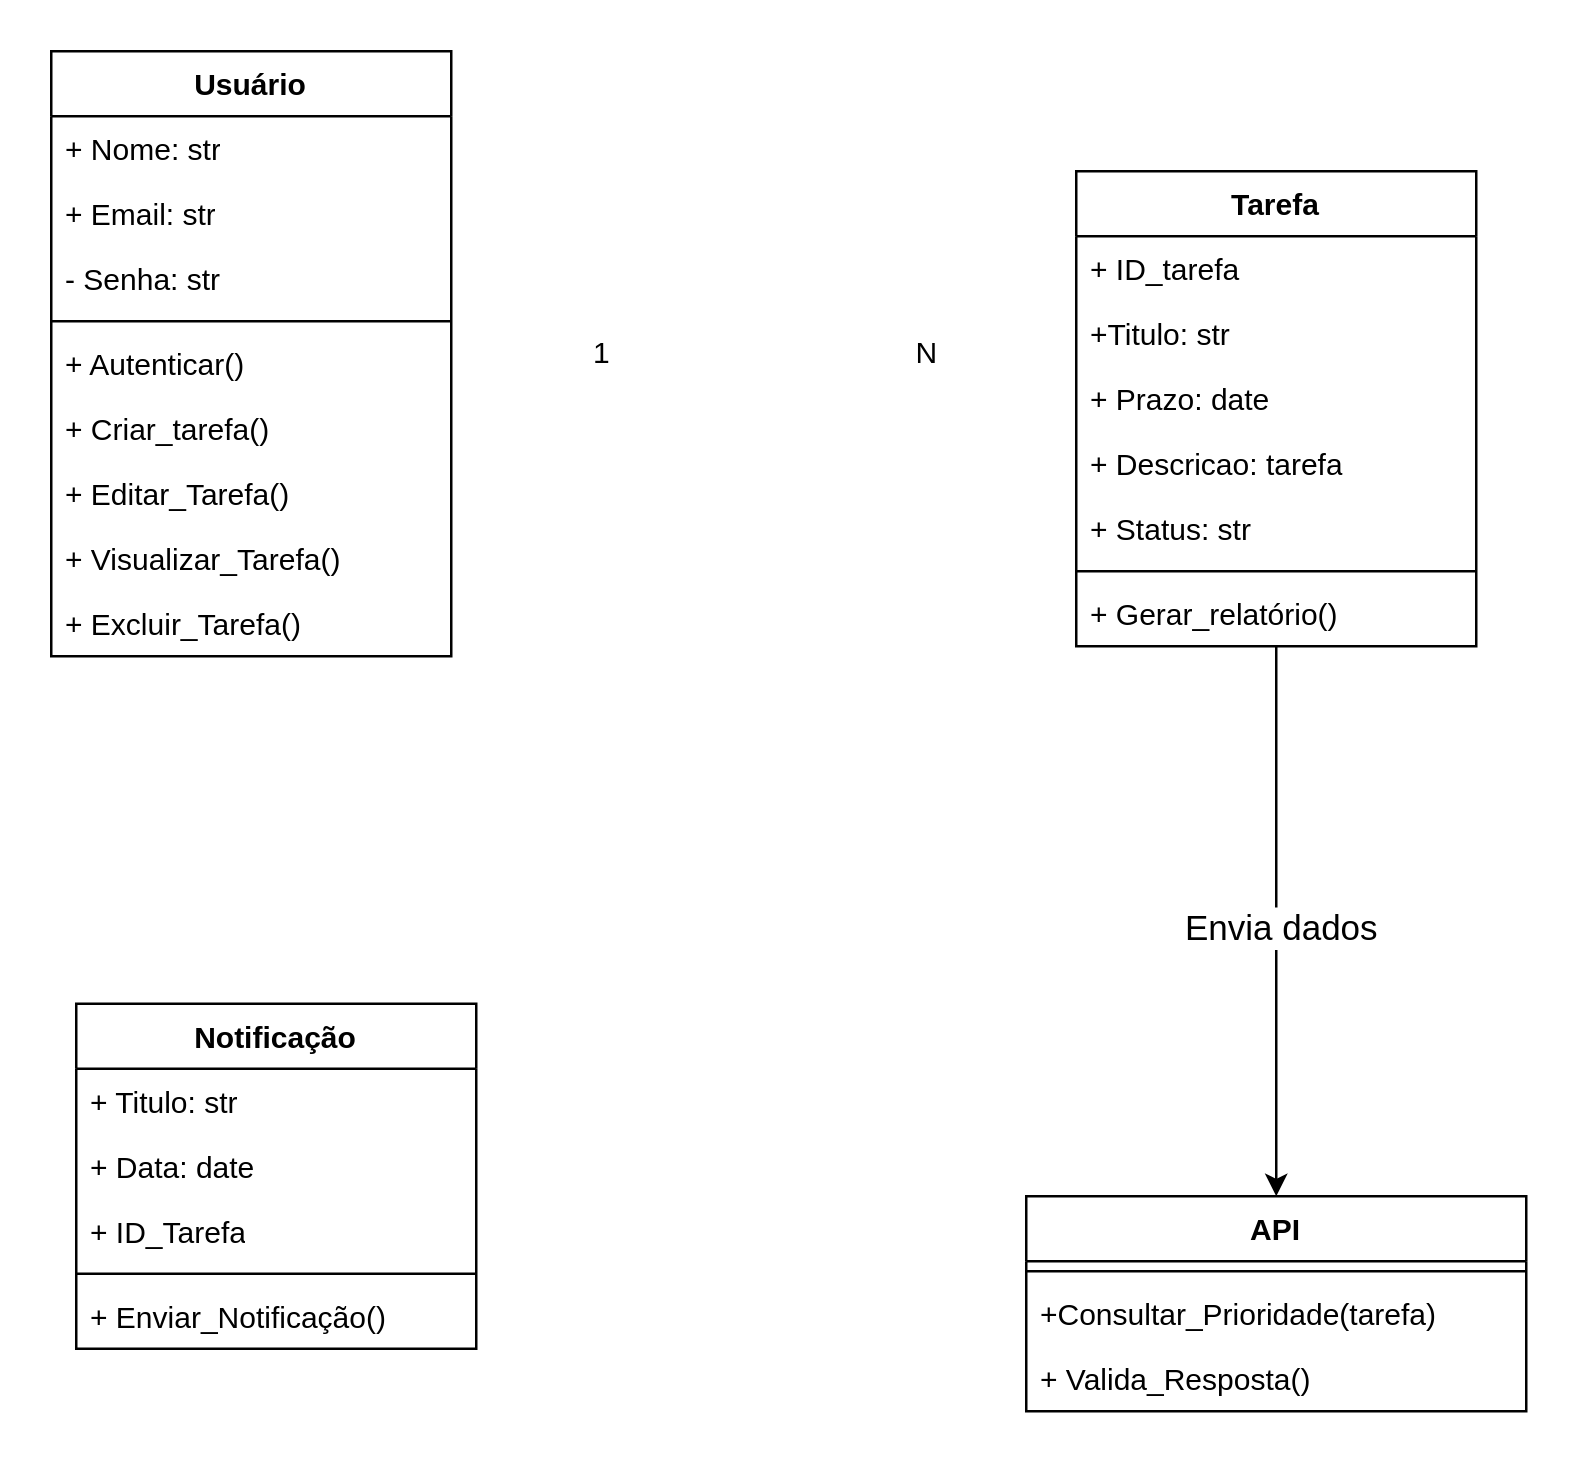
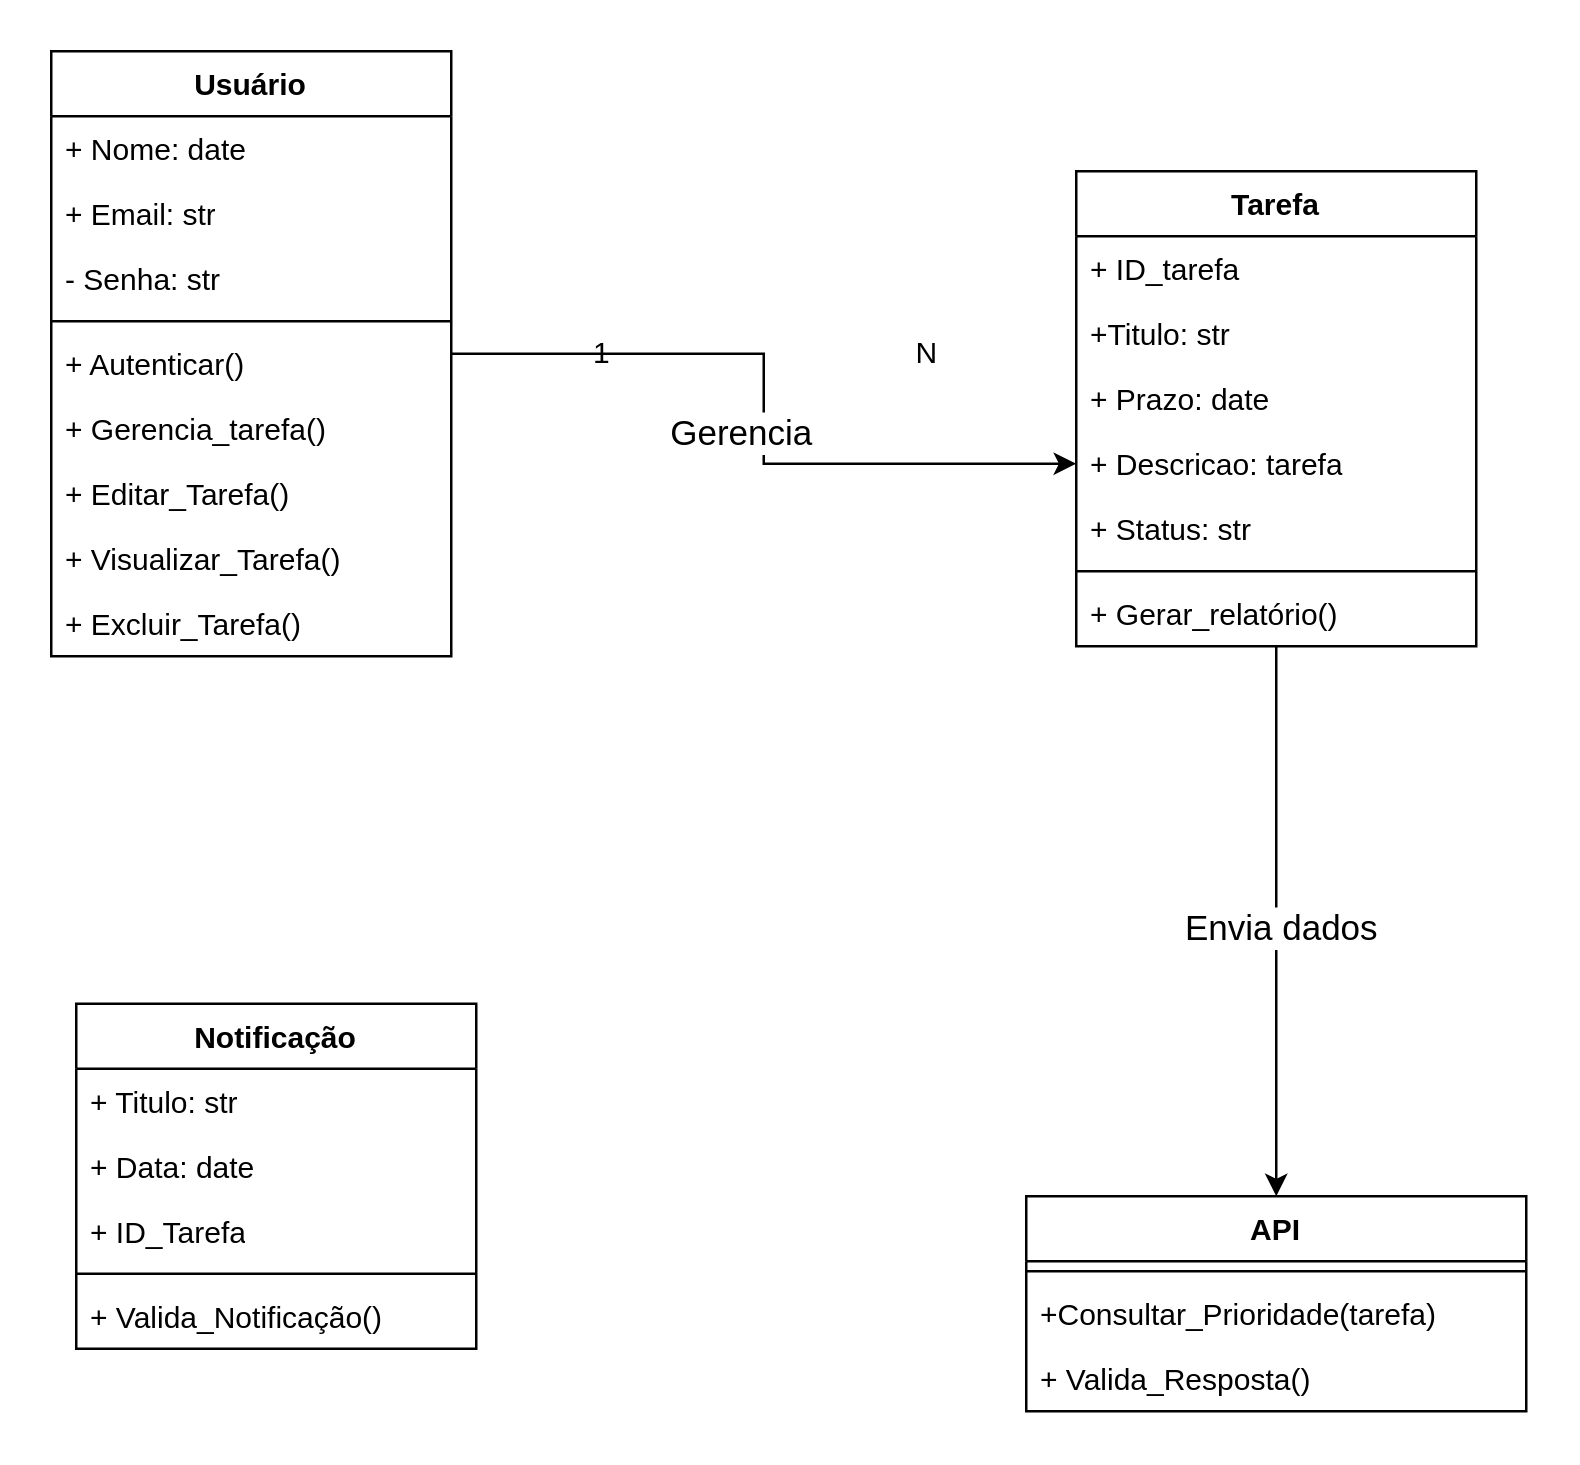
  <mxCell id="0" />
  <mxCell id="1" parent="0" />
+ <mxCell id="2" style="edgeStyle=orthogonalEdgeStyle;rounded=0;orthogonalLoop=1;jettySize=auto;html=1;entryX=0;entryY=0.5;entryDx=0;entryDy=0;" edge="1" parent="1" source="4" target="18"><mxGeometry relative="1" as="geometry" /></mxCell>
+ <mxCell id="3" value="&lt;font style=&quot;font-size: 14px;&quot;&gt;Gerencia&lt;/font&gt;" style="edgeLabel;html=1;align=center;verticalAlign=middle;resizable=0;points=[];" connectable="0" vertex="1" parent="2"><mxGeometry x="0.19" y="-3" relative="1" as="geometry"><mxPoint x="-16" y="-16" as="offset" /></mxGeometry></mxCell>
  <mxCell id="4" value="Usuário" style="swimlane;fontStyle=1;align=center;verticalAlign=top;childLayout=stackLayout;horizontal=1;startSize=26;horizontalStack=0;resizeParent=1;resizeParentMax=0;resizeLast=0;collapsible=1;marginBottom=0;whiteSpace=wrap;html=1;" vertex="1" parent="1"><mxGeometry x="20" y="20" width="160" height="242" as="geometry" /></mxCell>
- <mxCell id="5" value="+ Nome: str" style="text;strokeColor=none;fillColor=none;align=left;verticalAlign=top;spacingLeft=4;spacingRight=4;overflow=hidden;rotatable=0;points=[[0,0.5],[1,0.5]];portConstraint=eastwest;whiteSpace=wrap;html=1;" vertex="1" parent="4"><mxGeometry y="26" width="160" height="26" as="geometry" /></mxCell>
+ <mxCell id="5" value="+ Nome: date" style="text;strokeColor=none;fillColor=none;align=left;verticalAlign=top;spacingLeft=4;spacingRight=4;overflow=hidden;rotatable=0;points=[[0,0.5],[1,0.5]];portConstraint=eastwest;whiteSpace=wrap;html=1;" vertex="1" parent="4"><mxGeometry y="26" width="160" height="26" as="geometry" /></mxCell>
  <mxCell id="6" value="+ Email: str" style="text;strokeColor=none;fillColor=none;align=left;verticalAlign=top;spacingLeft=4;spacingRight=4;overflow=hidden;rotatable=0;points=[[0,0.5],[1,0.5]];portConstraint=eastwest;whiteSpace=wrap;html=1;" vertex="1" parent="4"><mxGeometry y="52" width="160" height="26" as="geometry" /></mxCell>
  <mxCell id="7" value="- Senha: str" style="text;strokeColor=none;fillColor=none;align=left;verticalAlign=top;spacingLeft=4;spacingRight=4;overflow=hidden;rotatable=0;points=[[0,0.5],[1,0.5]];portConstraint=eastwest;whiteSpace=wrap;html=1;" vertex="1" parent="4"><mxGeometry y="78" width="160" height="26" as="geometry" /></mxCell>
  <mxCell id="8" value="" style="line;strokeWidth=1;fillColor=none;align=left;verticalAlign=middle;spacingTop=-1;spacingLeft=3;spacingRight=3;rotatable=0;labelPosition=right;points=[];portConstraint=eastwest;strokeColor=inherit;" vertex="1" parent="4"><mxGeometry y="104" width="160" height="8" as="geometry" /></mxCell>
  <mxCell id="9" value="+ Autenticar()" style="text;strokeColor=none;fillColor=none;align=left;verticalAlign=top;spacingLeft=4;spacingRight=4;overflow=hidden;rotatable=0;points=[[0,0.5],[1,0.5]];portConstraint=eastwest;whiteSpace=wrap;html=1;" vertex="1" parent="4"><mxGeometry y="112" width="160" height="26" as="geometry" /></mxCell>
- <mxCell id="10" value="+ Criar_tarefa()" style="text;strokeColor=none;fillColor=none;align=left;verticalAlign=top;spacingLeft=4;spacingRight=4;overflow=hidden;rotatable=0;points=[[0,0.5],[1,0.5]];portConstraint=eastwest;whiteSpace=wrap;html=1;" vertex="1" parent="4"><mxGeometry y="138" width="160" height="26" as="geometry" /></mxCell>
+ <mxCell id="10" value="+ Gerencia_tarefa()" style="text;strokeColor=none;fillColor=none;align=left;verticalAlign=top;spacingLeft=4;spacingRight=4;overflow=hidden;rotatable=0;points=[[0,0.5],[1,0.5]];portConstraint=eastwest;whiteSpace=wrap;html=1;" vertex="1" parent="4"><mxGeometry y="138" width="160" height="26" as="geometry" /></mxCell>
  <mxCell id="11" value="+ Editar_Tarefa()" style="text;strokeColor=none;fillColor=none;align=left;verticalAlign=top;spacingLeft=4;spacingRight=4;overflow=hidden;rotatable=0;points=[[0,0.5],[1,0.5]];portConstraint=eastwest;whiteSpace=wrap;html=1;" vertex="1" parent="4"><mxGeometry y="164" width="160" height="26" as="geometry" /></mxCell>
  <mxCell id="12" value="+ Visualizar_Tarefa()" style="text;strokeColor=none;fillColor=none;align=left;verticalAlign=top;spacingLeft=4;spacingRight=4;overflow=hidden;rotatable=0;points=[[0,0.5],[1,0.5]];portConstraint=eastwest;whiteSpace=wrap;html=1;" vertex="1" parent="4"><mxGeometry y="190" width="160" height="26" as="geometry" /></mxCell>
  <mxCell id="13" value="+ Excluir_Tarefa()" style="text;strokeColor=none;fillColor=none;align=left;verticalAlign=top;spacingLeft=4;spacingRight=4;overflow=hidden;rotatable=0;points=[[0,0.5],[1,0.5]];portConstraint=eastwest;whiteSpace=wrap;html=1;" vertex="1" parent="4"><mxGeometry y="216" width="160" height="26" as="geometry" /></mxCell>
  <mxCell id="14" value="Tarefa" style="swimlane;fontStyle=1;align=center;verticalAlign=top;childLayout=stackLayout;horizontal=1;startSize=26;horizontalStack=0;resizeParent=1;resizeParentMax=0;resizeLast=0;collapsible=1;marginBottom=0;whiteSpace=wrap;html=1;" vertex="1" parent="1"><mxGeometry x="430" y="68" width="160" height="190" as="geometry" /></mxCell>
  <mxCell id="15" value="+ ID_tarefa" style="text;strokeColor=none;fillColor=none;align=left;verticalAlign=top;spacingLeft=4;spacingRight=4;overflow=hidden;rotatable=0;points=[[0,0.5],[1,0.5]];portConstraint=eastwest;whiteSpace=wrap;html=1;" vertex="1" parent="14"><mxGeometry y="26" width="160" height="26" as="geometry" /></mxCell>
  <mxCell id="16" value="+Titulo: str" style="text;strokeColor=none;fillColor=none;align=left;verticalAlign=top;spacingLeft=4;spacingRight=4;overflow=hidden;rotatable=0;points=[[0,0.5],[1,0.5]];portConstraint=eastwest;whiteSpace=wrap;html=1;" vertex="1" parent="14"><mxGeometry y="52" width="160" height="26" as="geometry" /></mxCell>
  <mxCell id="17" value="+ Prazo: date" style="text;strokeColor=none;fillColor=none;align=left;verticalAlign=top;spacingLeft=4;spacingRight=4;overflow=hidden;rotatable=0;points=[[0,0.5],[1,0.5]];portConstraint=eastwest;whiteSpace=wrap;html=1;" vertex="1" parent="14"><mxGeometry y="78" width="160" height="26" as="geometry" /></mxCell>
  <mxCell id="18" value="+ Descricao: tarefa" style="text;strokeColor=none;fillColor=none;align=left;verticalAlign=top;spacingLeft=4;spacingRight=4;overflow=hidden;rotatable=0;points=[[0,0.5],[1,0.5]];portConstraint=eastwest;whiteSpace=wrap;html=1;" vertex="1" parent="14"><mxGeometry y="104" width="160" height="26" as="geometry" /></mxCell>
  <mxCell id="19" value="+ Status: str&amp;nbsp;" style="text;strokeColor=none;fillColor=none;align=left;verticalAlign=top;spacingLeft=4;spacingRight=4;overflow=hidden;rotatable=0;points=[[0,0.5],[1,0.5]];portConstraint=eastwest;whiteSpace=wrap;html=1;" vertex="1" parent="14"><mxGeometry y="130" width="160" height="26" as="geometry" /></mxCell>
  <mxCell id="20" value="" style="line;strokeWidth=1;fillColor=none;align=left;verticalAlign=middle;spacingTop=-1;spacingLeft=3;spacingRight=3;rotatable=0;labelPosition=right;points=[];portConstraint=eastwest;strokeColor=inherit;" vertex="1" parent="14"><mxGeometry y="156" width="160" height="8" as="geometry" /></mxCell>
  <mxCell id="21" value="+ Gerar_relatório()" style="text;strokeColor=none;fillColor=none;align=left;verticalAlign=top;spacingLeft=4;spacingRight=4;overflow=hidden;rotatable=0;points=[[0,0.5],[1,0.5]];portConstraint=eastwest;whiteSpace=wrap;html=1;" vertex="1" parent="14"><mxGeometry y="164" width="160" height="26" as="geometry" /></mxCell>
  <mxCell id="22" value="1" style="text;html=1;align=center;verticalAlign=middle;resizable=0;points=[];autosize=1;strokeColor=none;fillColor=none;" vertex="1" parent="1"><mxGeometry x="225" y="126" width="30" height="30" as="geometry" /></mxCell>
  <mxCell id="23" value="N" style="text;html=1;align=center;verticalAlign=middle;resizable=0;points=[];autosize=1;strokeColor=none;fillColor=none;" vertex="1" parent="1"><mxGeometry x="355" y="126" width="30" height="30" as="geometry" /></mxCell>
  <mxCell id="24" value="Notificação" style="swimlane;fontStyle=1;align=center;verticalAlign=top;childLayout=stackLayout;horizontal=1;startSize=26;horizontalStack=0;resizeParent=1;resizeParentMax=0;resizeLast=0;collapsible=1;marginBottom=0;whiteSpace=wrap;html=1;" vertex="1" parent="1"><mxGeometry x="30" y="401" width="160" height="138" as="geometry" /></mxCell>
  <mxCell id="25" value="+ Titulo: str" style="text;strokeColor=none;fillColor=none;align=left;verticalAlign=top;spacingLeft=4;spacingRight=4;overflow=hidden;rotatable=0;points=[[0,0.5],[1,0.5]];portConstraint=eastwest;whiteSpace=wrap;html=1;" vertex="1" parent="24"><mxGeometry y="26" width="160" height="26" as="geometry" /></mxCell>
  <mxCell id="26" value="+ Data: date" style="text;strokeColor=none;fillColor=none;align=left;verticalAlign=top;spacingLeft=4;spacingRight=4;overflow=hidden;rotatable=0;points=[[0,0.5],[1,0.5]];portConstraint=eastwest;whiteSpace=wrap;html=1;" vertex="1" parent="24"><mxGeometry y="52" width="160" height="26" as="geometry" /></mxCell>
  <mxCell id="27" value="+ ID_Tarefa" style="text;strokeColor=none;fillColor=none;align=left;verticalAlign=top;spacingLeft=4;spacingRight=4;overflow=hidden;rotatable=0;points=[[0,0.5],[1,0.5]];portConstraint=eastwest;whiteSpace=wrap;html=1;" vertex="1" parent="24"><mxGeometry y="78" width="160" height="26" as="geometry" /></mxCell>
  <mxCell id="28" value="" style="line;strokeWidth=1;fillColor=none;align=left;verticalAlign=middle;spacingTop=-1;spacingLeft=3;spacingRight=3;rotatable=0;labelPosition=right;points=[];portConstraint=eastwest;strokeColor=inherit;" vertex="1" parent="24"><mxGeometry y="104" width="160" height="8" as="geometry" /></mxCell>
- <mxCell id="29" value="+ Enviar_Notificação()" style="text;strokeColor=none;fillColor=none;align=left;verticalAlign=top;spacingLeft=4;spacingRight=4;overflow=hidden;rotatable=0;points=[[0,0.5],[1,0.5]];portConstraint=eastwest;whiteSpace=wrap;html=1;" vertex="1" parent="24"><mxGeometry y="112" width="160" height="26" as="geometry" /></mxCell>
+ <mxCell id="29" value="+ Valida_Notificação()" style="text;strokeColor=none;fillColor=none;align=left;verticalAlign=top;spacingLeft=4;spacingRight=4;overflow=hidden;rotatable=0;points=[[0,0.5],[1,0.5]];portConstraint=eastwest;whiteSpace=wrap;html=1;" vertex="1" parent="24"><mxGeometry y="112" width="160" height="26" as="geometry" /></mxCell>
  <mxCell id="30" value="API" style="swimlane;fontStyle=1;align=center;verticalAlign=top;childLayout=stackLayout;horizontal=1;startSize=26;horizontalStack=0;resizeParent=1;resizeParentMax=0;resizeLast=0;collapsible=1;marginBottom=0;whiteSpace=wrap;html=1;" vertex="1" parent="1"><mxGeometry x="410" y="478" width="200" height="86" as="geometry" /></mxCell>
  <mxCell id="31" value="" style="line;strokeWidth=1;fillColor=none;align=left;verticalAlign=middle;spacingTop=-1;spacingLeft=3;spacingRight=3;rotatable=0;labelPosition=right;points=[];portConstraint=eastwest;strokeColor=inherit;" vertex="1" parent="30"><mxGeometry y="26" width="200" height="8" as="geometry" /></mxCell>
  <mxCell id="32" value="+Consultar_Prioridade(tarefa)" style="text;strokeColor=none;fillColor=none;align=left;verticalAlign=top;spacingLeft=4;spacingRight=4;overflow=hidden;rotatable=0;points=[[0,0.5],[1,0.5]];portConstraint=eastwest;whiteSpace=wrap;html=1;" vertex="1" parent="30"><mxGeometry y="34" width="200" height="26" as="geometry" /></mxCell>
  <mxCell id="33" value="+ Valida_Resposta()" style="text;strokeColor=none;fillColor=none;align=left;verticalAlign=top;spacingLeft=4;spacingRight=4;overflow=hidden;rotatable=0;points=[[0,0.5],[1,0.5]];portConstraint=eastwest;whiteSpace=wrap;html=1;" vertex="1" parent="30"><mxGeometry y="60" width="200" height="26" as="geometry" /></mxCell>
  <mxCell id="34" style="rounded=0;orthogonalLoop=1;jettySize=auto;html=1;entryX=0.5;entryY=0;entryDx=0;entryDy=0;" edge="1" parent="1" target="30"><mxGeometry relative="1" as="geometry"><mxPoint x="510" y="258" as="sourcePoint" /></mxGeometry></mxCell>
  <mxCell id="35" value="&lt;font style=&quot;font-size: 14px;&quot;&gt;Envia dados&lt;/font&gt;" style="edgeLabel;html=1;align=center;verticalAlign=middle;resizable=0;points=[];" connectable="0" vertex="1" parent="34"><mxGeometry x="0.014" y="1" relative="1" as="geometry"><mxPoint as="offset" /></mxGeometry></mxCell>
